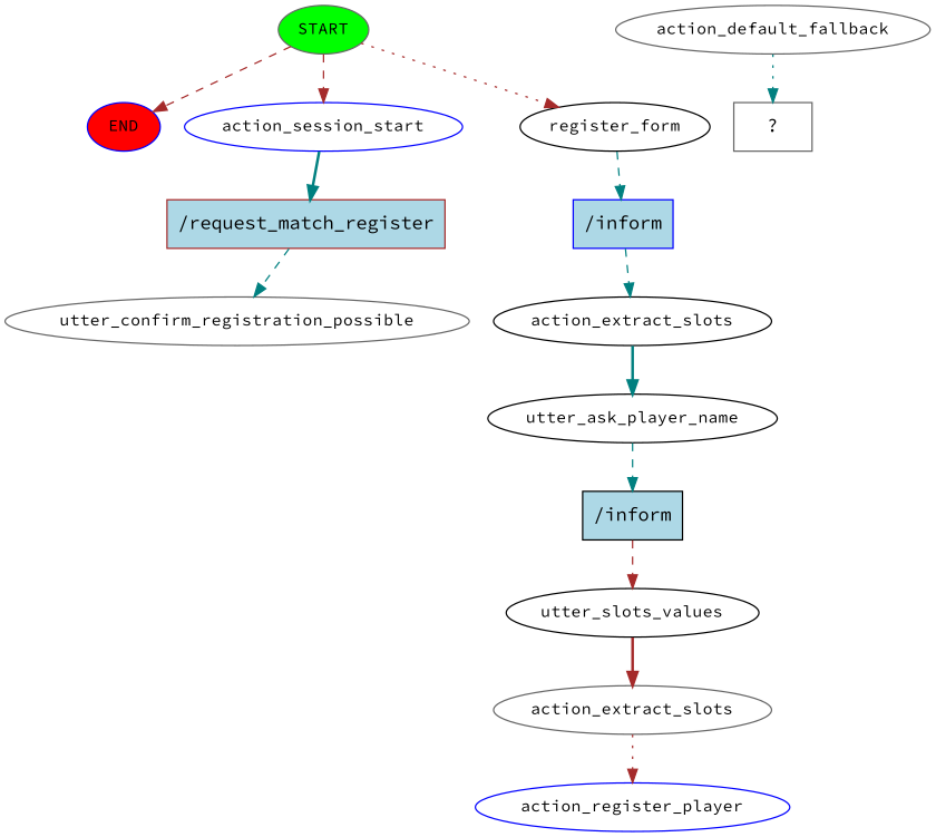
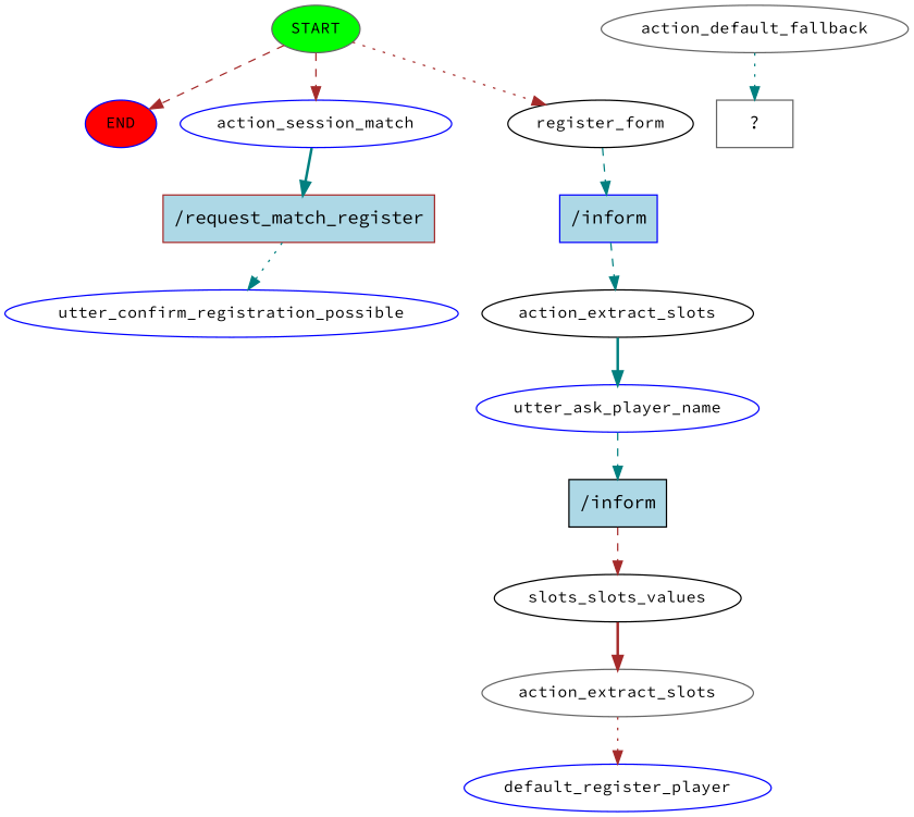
  digraph {
    fontname="Source Code Pro"
    node [color=blue fontname="Source Code Pro" fontsize=12]
    edge [color=teal fontname="Source Code Pro" style=dashed]
    n1 [color=gray40 fillcolor=green label=START style=filled]
    n2 [fillcolor=red label=END style=filled]
-   n3 [label=action_session_start]
+   n3 [label=action_session_match]
    n4 [color=black label=register_form]
    n5 [color=brown fillcolor=lightblue label="/request_match_register" shape=rect style=filled fontsize=""]
-   n6 [color=gray40 label=utter_confirm_registration_possible]
+   n6 [label=utter_confirm_registration_possible]
    n7 [fillcolor=lightblue label="/inform" shape=rect style=filled fontsize=""]
    n8 [color=black label=action_extract_slots]
-   n9 [color=black label=utter_ask_player_name]
+   n9 [label=utter_ask_player_name]
    n10 [color=black fillcolor=lightblue label="/inform" shape=rect style=filled fontsize=""]
-   n11 [color=black label=utter_slots_values]
+   n11 [color=black label=slots_slots_values]
    n12 [color=gray40 label=action_extract_slots]
-   n13 [label=action_register_player]
+   n13 [label=default_register_player]
    n14 [color=gray40 label=action_default_fallback]
    n15 [color=gray40 label="  ?  " shape=rect fontsize=""]
    n1 -> n2 [color=brown]
    n1 -> n3 [color=brown]
    n1 -> n4 [color=brown style=dotted]
    n3 -> n5 [style=bold]
    n4 -> n7
-   n5 -> n6
+   n5 -> n6 [style=dotted]
    n7 -> n8
    n8 -> n9 [style=bold]
    n9 -> n10
    n10 -> n11 [color=brown]
    n11 -> n12 [color=brown style=bold]
    n12 -> n13 [color=brown style=dotted]
    n14 -> n15 [style=dotted]
  }
